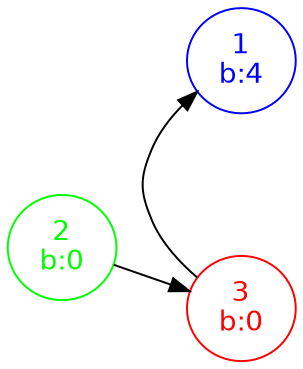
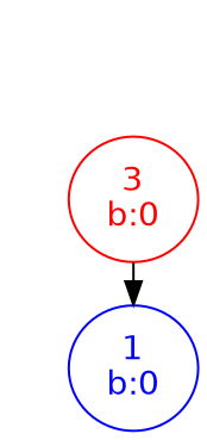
  digraph {
    fontname=Helvetica
    rankdir=LR
    node [fontname=Helvetica]
    edge [fontname=Helvetica style=invis]
    n1 [color=red fontcolor=red label="3\nb:0"]
-   n2 [color=blue fontcolor=blue label="1\nb:4"]
+   n2 [color=blue fontcolor=blue label="1\nb:0"]
    m2 [style=invis width=0.1]
-   n4 [color=green fontcolor=green label="2\nb:0"]
    subgraph sub_1 {
      rank=same
      n1
      n2
      m2
    }
    n1 -> n2 [style=""]
    n2 -> m2
    m2 -> n1
-   n4 -> n1 [style=""]
-   n4 -> m2
  }
